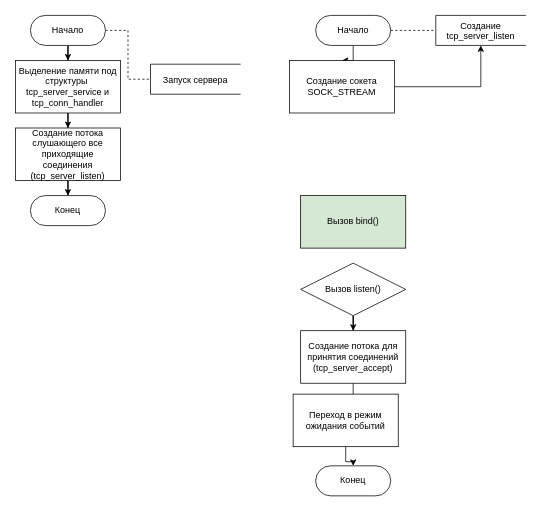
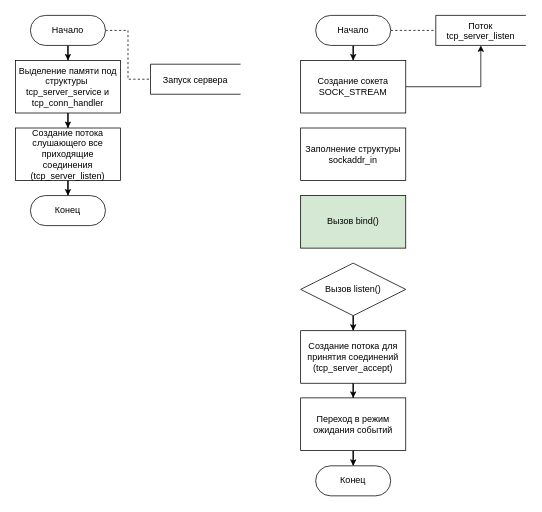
  <mxCell id="0" />
  <mxCell id="1" parent="0" />
  <mxCell id="2" style="edgeStyle=orthogonalEdgeStyle;rounded=0;orthogonalLoop=1;jettySize=auto;html=1;entryX=0.5;entryY=0;entryDx=0;entryDy=0;" parent="1" source="4" target="6" edge="1"><mxGeometry relative="1" as="geometry" /></mxCell>
  <mxCell id="3" style="edgeStyle=orthogonalEdgeStyle;rounded=0;orthogonalLoop=1;jettySize=auto;html=1;entryX=0;entryY=0.5;entryDx=0;entryDy=0;entryPerimeter=0;endArrow=none;fontSize=16;dashed=1;endFill=0;" parent="1" source="4" target="16" edge="1"><mxGeometry relative="1" as="geometry" /></mxCell>
  <mxCell id="4" value="&lt;div&gt;Начало&lt;/div&gt;" style="rounded=1;whiteSpace=wrap;html=1;arcSize=50;" parent="1" vertex="1"><mxGeometry x="40" y="20" width="100" height="40" as="geometry" /></mxCell>
  <mxCell id="5" style="edgeStyle=orthogonalEdgeStyle;rounded=0;orthogonalLoop=1;jettySize=auto;html=1;" parent="1" source="6" target="8" edge="1"><mxGeometry relative="1" as="geometry" /></mxCell>
  <mxCell id="6" value="Выделение памяти под структуры&amp;nbsp; tcp_server_service и tcp_conn_handler" style="rounded=0;whiteSpace=wrap;html=1;" parent="1" vertex="1"><mxGeometry x="20" y="80" width="140" height="70" as="geometry" /></mxCell>
  <mxCell id="7" style="edgeStyle=orthogonalEdgeStyle;rounded=0;orthogonalLoop=1;jettySize=auto;html=1;entryX=0.5;entryY=0;entryDx=0;entryDy=0;" parent="1" source="8" target="9" edge="1"><mxGeometry relative="1" as="geometry" /></mxCell>
  <mxCell id="8" value="Создание потока слушающего все приходящие соединения (tcp_server_listen)" style="rounded=0;whiteSpace=wrap;html=1;" parent="1" vertex="1"><mxGeometry x="20" y="170" width="140" height="70" as="geometry" /></mxCell>
  <mxCell id="9" value="Конец" style="rounded=1;whiteSpace=wrap;html=1;arcSize=50;" parent="1" vertex="1"><mxGeometry x="40" y="260" width="100" height="40" as="geometry" /></mxCell>
  <mxCell id="10" style="edgeStyle=orthogonalEdgeStyle;rounded=0;orthogonalLoop=1;jettySize=auto;html=1;entryX=0.5;entryY=0;entryDx=0;entryDy=0;" parent="1" source="12" target="14" edge="1"><mxGeometry relative="1" as="geometry" /></mxCell>
  <mxCell id="11" style="edgeStyle=orthogonalEdgeStyle;rounded=0;orthogonalLoop=1;jettySize=auto;html=1;entryX=0;entryY=0.5;entryDx=0;entryDy=0;entryPerimeter=0;endArrow=none;fontSize=16;dashed=1;endFill=0;" parent="1" source="12" target="17" edge="1"><mxGeometry relative="1" as="geometry" /></mxCell>
  <mxCell id="12" value="&lt;div&gt;Начало&lt;/div&gt;" style="rounded=1;whiteSpace=wrap;html=1;arcSize=50;" parent="1" vertex="1"><mxGeometry x="420" y="20" width="100" height="40" as="geometry" /></mxCell>
  <mxCell id="13" style="edgeStyle=orthogonalEdgeStyle;rounded=0;orthogonalLoop=1;jettySize=auto;html=1;" parent="1" source="14" target="17" edge="1"><mxGeometry relative="1" as="geometry" /></mxCell>
- <mxCell id="14" value="Создание сокета SOCK_STREAM" style="rounded=0;whiteSpace=wrap;html=1;" parent="1" vertex="1"><mxGeometry x="385" y="80" width="140" height="70" as="geometry" /></mxCell>
+ <mxCell id="14" value="Создание сокета SOCK_STREAM" style="rounded=0;whiteSpace=wrap;html=1;" parent="1" vertex="1"><mxGeometry x="400" y="80" width="140" height="70" as="geometry" /></mxCell>
+ <mxCell id="15" value="&lt;div&gt;Заполнение структуры sockaddr_in&lt;br&gt;&lt;/div&gt;" style="rounded=0;whiteSpace=wrap;html=1;" parent="1" vertex="1"><mxGeometry x="400" y="170" width="140" height="70" as="geometry" /></mxCell>
  <mxCell id="16" value="Запуск сервера" style="graphMlID=n30;gradientDirection=east;shape=mxgraph.flowchart.annotation_1;fillColor=#ffffff;gradientColor=#ffffff;strokeColor=#000000;strokeWidth=1.0" parent="1" vertex="1"><mxGeometry x="200" y="85" width="120" height="40" as="geometry" /></mxCell>
- <mxCell id="17" value="Создание&#10;tcp_server_listen" style="graphMlID=n30;gradientDirection=east;shape=mxgraph.flowchart.annotation_1;fillColor=#ffffff;gradientColor=#ffffff;strokeColor=#000000;strokeWidth=1.0" parent="1" vertex="1"><mxGeometry x="580" y="20" width="120" height="40" as="geometry" /></mxCell>
+ <mxCell id="17" value="Поток&#10;tcp_server_listen" style="graphMlID=n30;gradientDirection=east;shape=mxgraph.flowchart.annotation_1;fillColor=#ffffff;gradientColor=#ffffff;strokeColor=#000000;strokeWidth=1.0" parent="1" vertex="1"><mxGeometry x="580" y="20" width="120" height="40" as="geometry" /></mxCell>
  <mxCell id="18" value="Вызов bind()" style="rounded=0;whiteSpace=wrap;html=1;fillColor=#d5e8d4;" parent="1" vertex="1"><mxGeometry x="400" y="260" width="140" height="70" as="geometry" /></mxCell>
  <mxCell id="19" style="edgeStyle=orthogonalEdgeStyle;rounded=0;orthogonalLoop=1;jettySize=auto;html=1;" parent="1" source="20" target="22" edge="1"><mxGeometry relative="1" as="geometry" /></mxCell>
  <mxCell id="20" value="Вызов listen()" style="rhombus;whiteSpace=wrap;html=1;" parent="1" vertex="1"><mxGeometry x="400" y="350" width="140" height="70" as="geometry" /></mxCell>
  <mxCell id="21" style="edgeStyle=orthogonalEdgeStyle;rounded=0;orthogonalLoop=1;jettySize=auto;html=1;" parent="1" source="22" target="24" edge="1"><mxGeometry relative="1" as="geometry" /></mxCell>
  <mxCell id="22" value="Создание потока для принятия соединений (tcp_server_accept)" style="rounded=0;whiteSpace=wrap;html=1;" parent="1" vertex="1"><mxGeometry x="400" y="440" width="140" height="70" as="geometry" /></mxCell>
  <mxCell id="23" style="edgeStyle=orthogonalEdgeStyle;rounded=0;orthogonalLoop=1;jettySize=auto;html=1;" parent="1" source="24" target="25" edge="1"><mxGeometry relative="1" as="geometry" /></mxCell>
- <mxCell id="24" value="Переход в режим ожидания событий" style="rounded=0;whiteSpace=wrap;html=1;" parent="1" vertex="1"><mxGeometry x="390" y="524.5" width="140" height="70" as="geometry" /></mxCell>
+ <mxCell id="24" value="Переход в режим ожидания событий" style="rounded=0;whiteSpace=wrap;html=1;" parent="1" vertex="1"><mxGeometry x="400" y="529.5" width="140" height="70" as="geometry" /></mxCell>
  <mxCell id="25" value="Конец" style="rounded=1;whiteSpace=wrap;html=1;arcSize=50;" parent="1" vertex="1"><mxGeometry x="420" y="620" width="100" height="40" as="geometry" /></mxCell>
